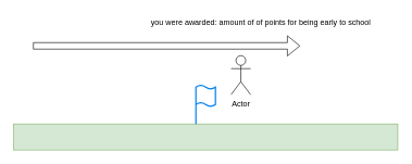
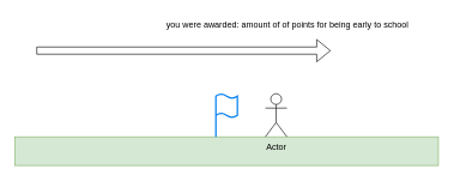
  <mxCell id="0" />
  <mxCell id="1" parent="0" />
  <mxCell id="2" value="" style="rounded=0;whiteSpace=wrap;html=1;fillColor=#d5e8d4;strokeColor=#82b366;" vertex="1" parent="1"><mxGeometry x="20" y="190" width="590" height="40" as="geometry" /></mxCell>
- <mxCell id="3" value="Actor" style="shape=umlActor;verticalLabelPosition=bottom;verticalAlign=top;html=1;outlineConnect=0;" vertex="1" parent="1"><mxGeometry x="354" y="85" width="30" height="60" as="geometry" /></mxCell>
+ <mxCell id="3" value="Actor" style="shape=umlActor;verticalLabelPosition=bottom;verticalAlign=top;html=1;outlineConnect=0;" vertex="1" parent="1"><mxGeometry x="369" y="130" width="30" height="60" as="geometry" /></mxCell>
  <mxCell id="4" value="" style="html=1;verticalLabelPosition=bottom;align=center;labelBackgroundColor=#ffffff;verticalAlign=top;strokeWidth=2;strokeColor=#0080F0;shadow=0;dashed=0;shape=mxgraph.ios7.icons.flag;" vertex="1" parent="1"><mxGeometry x="300" y="130" width="30" height="60" as="geometry" /></mxCell>
  <mxCell id="5" value="" style="shape=flexArrow;endArrow=classic;html=1;rounded=0;" edge="1" parent="1"><mxGeometry width="50" height="50" relative="1" as="geometry"><mxPoint x="50" y="70" as="sourcePoint" /><mxPoint x="460" y="70" as="targetPoint" /></mxGeometry></mxCell>
  <mxCell id="6" value="you were awarded: amount of of points for being early to school" style="text;html=1;strokeColor=none;fillColor=none;align=center;verticalAlign=middle;whiteSpace=wrap;rounded=0;" vertex="1" parent="1"><mxGeometry x="210" y="20" width="380" height="30" as="geometry" /></mxCell>
